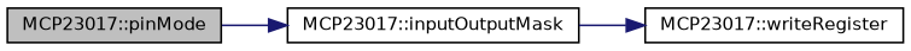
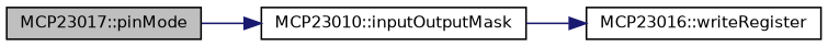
  digraph {
    rankdir=LR
    node [color=black fillcolor=white fontname=Helvetica fontsize=10 shape=record style=filled]
    edge [color=midnightblue fontname=Helvetica fontsize=10 labelfontname=Helvetica labelfontsize=10 style=solid]
    n1 [fillcolor=grey75 fontcolor=black height=0.2 label="MCP23017::pinMode" width=0.4]
-   n2 [height=0.2 label="MCP23017::inputOutputMask" width=0.4]
-   n3 [height=0.2 label="MCP23017::writeRegister" width=0.4]
+   n2 [height=0.2 label="MCP23010::inputOutputMask" width=0.4]
+   n3 [height=0.2 label="MCP23016::writeRegister" width=0.4]
    n1 -> n2
    n2 -> n3
  }
